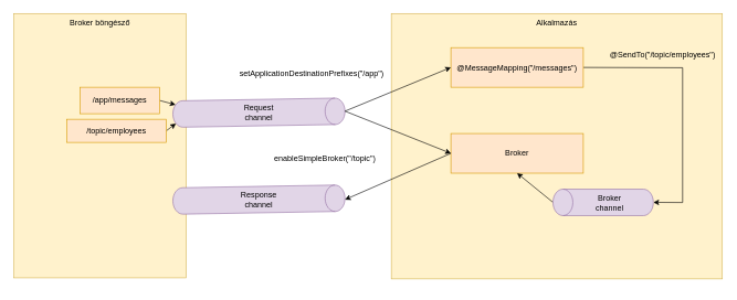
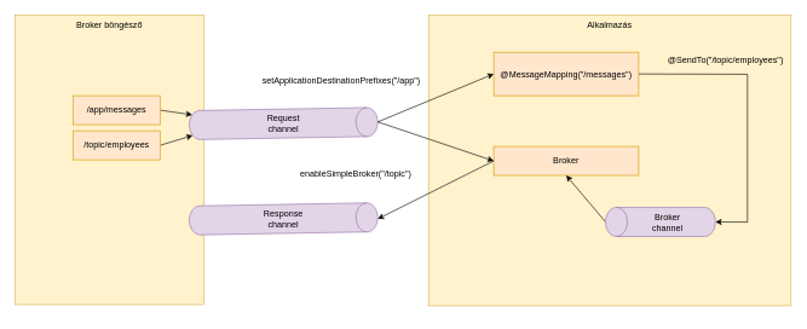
  <mxCell id="0" />
  <mxCell id="1" parent="0" />
  <mxCell id="2" value="Broker böngésző" style="rounded=0;whiteSpace=wrap;html=1;verticalAlign=top;fillColor=#fff2cc;strokeColor=#d6b656;" vertex="1" parent="1"><mxGeometry x="20" y="20" width="260" height="400" as="geometry" /></mxCell>
  <mxCell id="3" value="" style="shape=cylinder3;whiteSpace=wrap;html=1;boundedLbl=1;backgroundOutline=1;size=15;rotation=89;fillColor=#e1d5e7;strokeColor=#9673a6;" vertex="1" parent="1"><mxGeometry x="370" y="40" width="40" height="260" as="geometry" /></mxCell>
  <mxCell id="4" value="Request channel" style="text;html=1;strokeColor=none;fillColor=none;align=center;verticalAlign=middle;whiteSpace=wrap;rounded=0;" vertex="1" parent="1"><mxGeometry x="370" y="160" width="40" height="20" as="geometry" /></mxCell>
  <mxCell id="5" style="edgeStyle=none;rounded=0;orthogonalLoop=1;jettySize=auto;html=1;exitX=1;exitY=0.5;exitDx=0;exitDy=0;entryX=0.145;entryY=1;entryDx=0;entryDy=-4.35;entryPerimeter=0;" edge="1" parent="1" source="6" target="3"><mxGeometry relative="1" as="geometry"><mxPoint x="260" y="160" as="targetPoint" /></mxGeometry></mxCell>
- <mxCell id="6" value="/app/messages" style="rounded=0;whiteSpace=wrap;html=1;fillColor=#ffe6cc;strokeColor=#d79b00;" vertex="1" parent="1"><mxGeometry x="120" y="131.57" width="120" height="40" as="geometry" /></mxCell>
+ <mxCell id="6" value="/app/messages" style="rounded=0;whiteSpace=wrap;html=1;fillColor=#ffe6cc;strokeColor=#d79b00;" vertex="1" parent="1"><mxGeometry x="100" y="131.57" width="120" height="40" as="geometry" /></mxCell>
  <mxCell id="7" style="edgeStyle=none;rounded=0;orthogonalLoop=1;jettySize=auto;html=1;exitX=1;exitY=0.5;exitDx=0;exitDy=0;entryX=0.855;entryY=1;entryDx=0;entryDy=-4.35;entryPerimeter=0;" edge="1" parent="1" source="8" target="3"><mxGeometry relative="1" as="geometry"><mxPoint x="300" y="210" as="targetPoint" /></mxGeometry></mxCell>
- <mxCell id="8" value="/topic/employees" style="rounded=0;whiteSpace=wrap;html=1;fillColor=#ffe6cc;strokeColor=#d79b00;" vertex="1" parent="1"><mxGeometry x="100" y="180" width="150" height="35" as="geometry" /></mxCell>
+ <mxCell id="8" value="/topic/employees" style="rounded=0;whiteSpace=wrap;html=1;fillColor=#ffe6cc;strokeColor=#d79b00;" vertex="1" parent="1"><mxGeometry x="100" y="180" width="120" height="40" as="geometry" /></mxCell>
  <mxCell id="9" value="" style="shape=cylinder3;whiteSpace=wrap;html=1;boundedLbl=1;backgroundOutline=1;size=15;rotation=89;fillColor=#e1d5e7;strokeColor=#9673a6;" vertex="1" parent="1"><mxGeometry x="370" y="171.57" width="40" height="260" as="geometry" /></mxCell>
  <mxCell id="10" value="Response channel" style="text;html=1;strokeColor=none;fillColor=none;align=center;verticalAlign=middle;whiteSpace=wrap;rounded=0;" vertex="1" parent="1"><mxGeometry x="370" y="291.57" width="40" height="20" as="geometry" /></mxCell>
  <mxCell id="11" value="Alkalmazás" style="rounded=0;whiteSpace=wrap;html=1;verticalAlign=top;fillColor=#fff2cc;strokeColor=#d6b656;" vertex="1" parent="1"><mxGeometry x="590" y="20" width="500" height="401.57" as="geometry" /></mxCell>
  <mxCell id="12" style="edgeStyle=none;rounded=0;orthogonalLoop=1;jettySize=auto;html=1;exitX=1;exitY=0.5;exitDx=0;exitDy=0;entryX=0.5;entryY=1;entryDx=0;entryDy=0;entryPerimeter=0;" edge="1" parent="1" source="13" target="21"><mxGeometry relative="1" as="geometry"><Array as="points"><mxPoint x="1030" y="102" /><mxPoint x="1030" y="306" /></Array></mxGeometry></mxCell>
  <mxCell id="13" value="@MessageMapping(&quot;/messages&quot;)" style="rounded=0;whiteSpace=wrap;html=1;verticalAlign=middle;fillColor=#ffe6cc;strokeColor=#d79b00;" vertex="1" parent="1"><mxGeometry x="680" y="71.57" width="200" height="60" as="geometry" /></mxCell>
  <mxCell id="14" style="rounded=0;orthogonalLoop=1;jettySize=auto;html=1;exitX=0.5;exitY=0;exitDx=0;exitDy=0;exitPerimeter=0;entryX=0;entryY=0.5;entryDx=0;entryDy=0;" edge="1" parent="1" source="3" target="13"><mxGeometry relative="1" as="geometry" /></mxCell>
  <mxCell id="15" value="setApplicationDestinationPrefixes(&quot;/app&quot;)" style="text;html=1;strokeColor=none;fillColor=none;align=center;verticalAlign=middle;whiteSpace=wrap;rounded=0;" vertex="1" parent="1"><mxGeometry x="450" y="101.57" width="40" height="20" as="geometry" /></mxCell>
- <mxCell id="16" value="Broker" style="rounded=0;whiteSpace=wrap;html=1;verticalAlign=middle;fillColor=#ffe6cc;strokeColor=#d79b00;" vertex="1" parent="1"><mxGeometry x="680" y="201.57" width="200" height="60" as="geometry" /></mxCell>
+ <mxCell id="16" value="Broker" style="rounded=0;whiteSpace=wrap;html=1;verticalAlign=middle;fillColor=#ffe6cc;strokeColor=#d79b00;" vertex="1" parent="1"><mxGeometry x="680" y="201.57" width="200" height="40" as="geometry" /></mxCell>
  <mxCell id="17" style="rounded=0;orthogonalLoop=1;jettySize=auto;html=1;exitX=0.5;exitY=0;exitDx=0;exitDy=0;exitPerimeter=0;entryX=0;entryY=0.5;entryDx=0;entryDy=0;" edge="1" parent="1" source="3" target="16"><mxGeometry relative="1" as="geometry"><mxPoint x="529.98" y="177.731" as="sourcePoint" /><mxPoint x="690" y="151.57" as="targetPoint" /></mxGeometry></mxCell>
  <mxCell id="18" value="enableSimpleBroker(&quot;/topic&quot;)" style="text;html=1;strokeColor=none;fillColor=none;align=center;verticalAlign=middle;whiteSpace=wrap;rounded=0;" vertex="1" parent="1"><mxGeometry x="470" y="230" width="40" height="20" as="geometry" /></mxCell>
  <mxCell id="19" style="rounded=0;orthogonalLoop=1;jettySize=auto;html=1;exitX=0;exitY=0.5;exitDx=0;exitDy=0;" edge="1" parent="1" source="16"><mxGeometry relative="1" as="geometry"><mxPoint x="529.98" y="177.731" as="sourcePoint" /><mxPoint x="520" y="301.57" as="targetPoint" /></mxGeometry></mxCell>
  <mxCell id="20" style="edgeStyle=none;rounded=0;orthogonalLoop=1;jettySize=auto;html=1;exitX=0.5;exitY=0;exitDx=0;exitDy=0;exitPerimeter=0;entryX=0.5;entryY=1;entryDx=0;entryDy=0;" edge="1" parent="1" source="21" target="16"><mxGeometry relative="1" as="geometry" /></mxCell>
  <mxCell id="21" value="" style="shape=cylinder3;whiteSpace=wrap;html=1;boundedLbl=1;backgroundOutline=1;size=15;rotation=-90;fillColor=#e1d5e7;strokeColor=#9673a6;" vertex="1" parent="1"><mxGeometry x="890" y="230" width="40" height="151.57" as="geometry" /></mxCell>
  <mxCell id="22" value="Broker channel" style="text;html=1;strokeColor=none;fillColor=none;align=center;verticalAlign=middle;whiteSpace=wrap;rounded=0;" vertex="1" parent="1"><mxGeometry x="900" y="295.78" width="40" height="20" as="geometry" /></mxCell>
  <mxCell id="23" value="@SendTo(&quot;/topic/employees&quot;)" style="text;html=1;strokeColor=none;fillColor=none;align=center;verticalAlign=middle;whiteSpace=wrap;rounded=0;" vertex="1" parent="1"><mxGeometry x="980" y="71.57" width="40" height="20" as="geometry" /></mxCell>
  <mxCell id="24" style="edgeStyle=none;rounded=0;orthogonalLoop=1;jettySize=auto;html=1;exitX=0.5;exitY=0;exitDx=0;exitDy=0;" edge="1" parent="1" source="18" target="18"><mxGeometry relative="1" as="geometry" /></mxCell>
